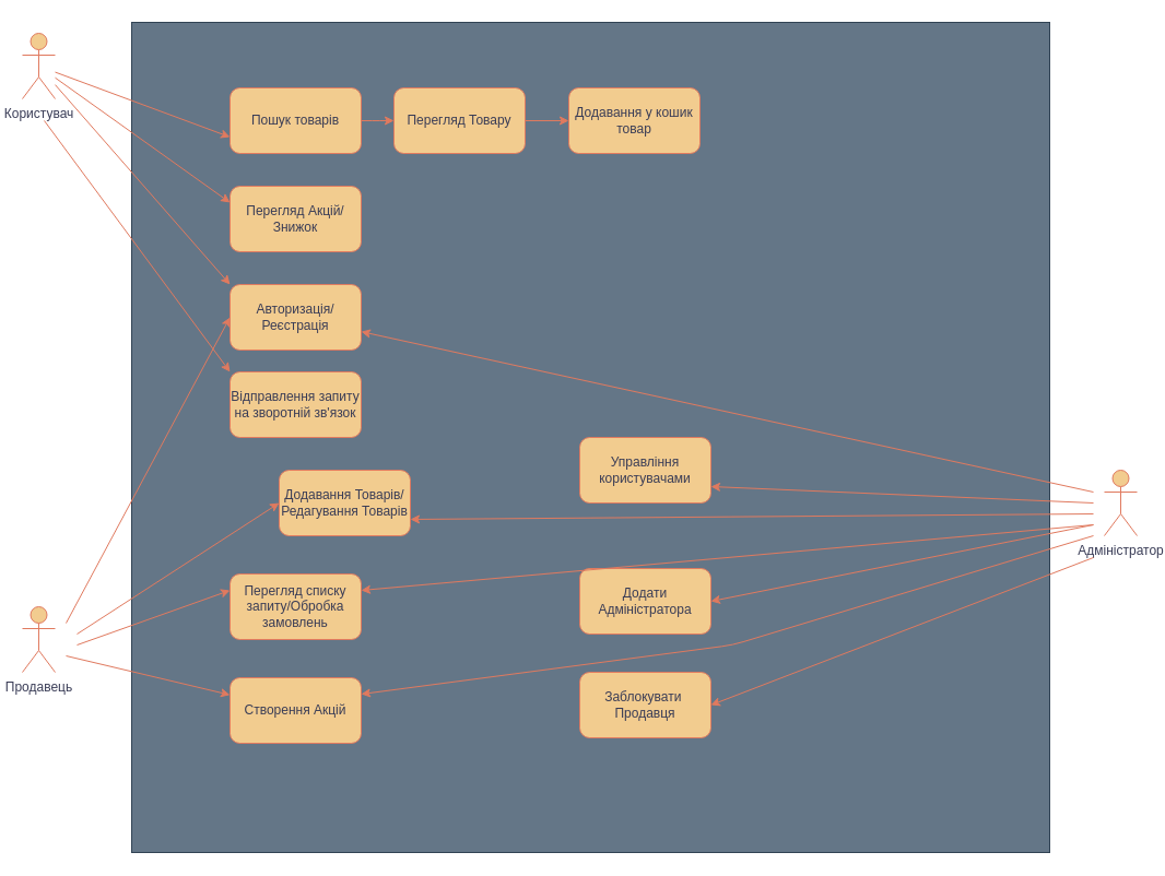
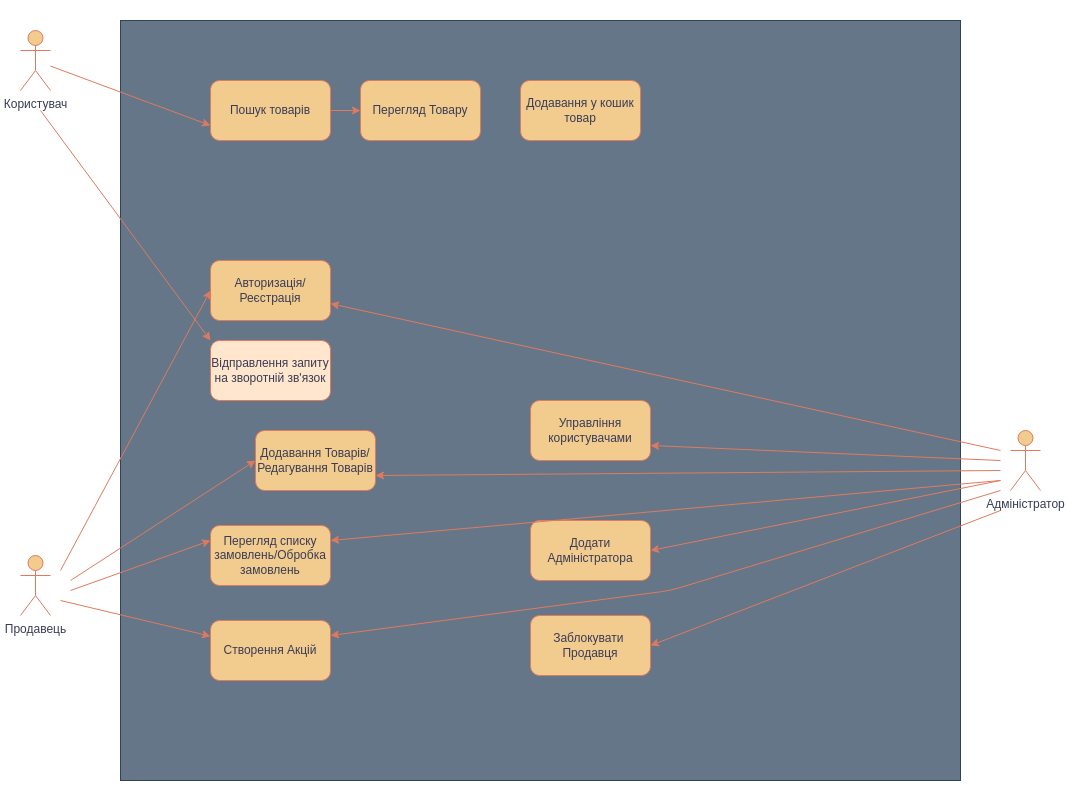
  <mxCell id="0" />
  <mxCell id="1" parent="0" />
  <mxCell id="2" value="" style="rounded=0;whiteSpace=wrap;html=1;perimeterSpacing=1;labelBackgroundColor=none;fillColor=#647687;strokeColor=#314354;fontColor=#ffffff;" vertex="1" parent="1"><mxGeometry x="120" y="20" width="840" height="760" as="geometry" /></mxCell>
  <mxCell id="3" value="" style="edgeStyle=orthogonalEdgeStyle;rounded=1;orthogonalLoop=1;jettySize=auto;html=1;strokeColor=#E07A5F;fontColor=default;fillColor=#F2CC8F;labelBackgroundColor=none;" edge="1" parent="1" source="4" target="17"><mxGeometry relative="1" as="geometry" /></mxCell>
  <mxCell id="4" value="Пошук товарів" style="rounded=1;whiteSpace=wrap;html=1;labelBackgroundColor=none;fillColor=#F2CC8F;strokeColor=#E07A5F;fontColor=#393C56;" vertex="1" parent="1"><mxGeometry x="210" y="80" width="120" height="60" as="geometry" /></mxCell>
  <mxCell id="5" value="Користувач&lt;br&gt;" style="shape=umlActor;verticalLabelPosition=bottom;verticalAlign=top;html=1;outlineConnect=0;labelBackgroundColor=none;fillColor=#F2CC8F;strokeColor=#E07A5F;fontColor=#393C56;rounded=1;" vertex="1" parent="1"><mxGeometry x="20" y="30" width="30" height="60" as="geometry" /></mxCell>
  <mxCell id="6" value="Авторизація/Реєстрація" style="rounded=1;whiteSpace=wrap;html=1;labelBackgroundColor=none;fillColor=#F2CC8F;strokeColor=#E07A5F;fontColor=#393C56;" vertex="1" parent="1"><mxGeometry x="210" y="260" width="120" height="60" as="geometry" /></mxCell>
  <mxCell id="7" value="Додавання у кошик товар" style="rounded=1;whiteSpace=wrap;html=1;labelBackgroundColor=none;fillColor=#F2CC8F;strokeColor=#E07A5F;fontColor=#393C56;" vertex="1" parent="1"><mxGeometry x="520" y="80" width="120" height="60" as="geometry" /></mxCell>
- <mxCell id="8" value="Перегляд Акцій/&lt;br&gt;Знижок" style="rounded=1;whiteSpace=wrap;html=1;labelBackgroundColor=none;fillColor=#F2CC8F;strokeColor=#E07A5F;fontColor=#393C56;" vertex="1" parent="1"><mxGeometry x="210" y="170" width="120" height="60" as="geometry" /></mxCell>
  <mxCell id="9" value="" style="endArrow=classic;html=1;rounded=1;entryX=0;entryY=0.75;entryDx=0;entryDy=0;labelBackgroundColor=none;strokeColor=#E07A5F;fontColor=default;" edge="1" parent="1" source="5" target="4"><mxGeometry width="50" height="50" relative="1" as="geometry"><mxPoint x="190" y="130" as="sourcePoint" /><mxPoint x="240" y="80" as="targetPoint" /></mxGeometry></mxCell>
- <mxCell id="10" value="" style="endArrow=classic;html=1;rounded=1;entryX=0;entryY=0.25;entryDx=0;entryDy=0;labelBackgroundColor=none;strokeColor=#E07A5F;fontColor=default;" edge="1" parent="1" source="5" target="8"><mxGeometry width="50" height="50" relative="1" as="geometry"><mxPoint x="30" y="60" as="sourcePoint" /><mxPoint x="130" y="35" as="targetPoint" /></mxGeometry></mxCell>
- <mxCell id="11" value="" style="endArrow=classic;html=1;rounded=1;entryX=0;entryY=0;entryDx=0;entryDy=0;labelBackgroundColor=none;strokeColor=#E07A5F;fontColor=default;" edge="1" parent="1" source="5" target="6"><mxGeometry width="50" height="50" relative="1" as="geometry"><mxPoint x="60" y="90" as="sourcePoint" /><mxPoint x="130" y="105" as="targetPoint" /></mxGeometry></mxCell>
  <mxCell id="12" value="Продавець" style="shape=umlActor;verticalLabelPosition=bottom;verticalAlign=top;html=1;outlineConnect=0;labelBackgroundColor=none;fillColor=#F2CC8F;strokeColor=#E07A5F;fontColor=#393C56;rounded=1;" vertex="1" parent="1"><mxGeometry x="20" y="555" width="30" height="60" as="geometry" /></mxCell>
  <mxCell id="13" value="Додавання Товарів/&lt;br&gt;Редагування Товарів" style="rounded=1;whiteSpace=wrap;html=1;labelBackgroundColor=none;fillColor=#F2CC8F;strokeColor=#E07A5F;fontColor=#393C56;" vertex="1" parent="1"><mxGeometry x="255" y="430" width="120" height="60" as="geometry" /></mxCell>
  <mxCell id="14" value="Створення Акцій" style="rounded=1;whiteSpace=wrap;html=1;labelBackgroundColor=none;fillColor=#F2CC8F;strokeColor=#E07A5F;fontColor=#393C56;" vertex="1" parent="1"><mxGeometry x="210" y="620" width="120" height="60" as="geometry" /></mxCell>
  <mxCell id="15" value="Адміністратор&lt;br&gt;" style="shape=umlActor;verticalLabelPosition=bottom;verticalAlign=top;html=1;outlineConnect=0;labelBackgroundColor=none;fillColor=#F2CC8F;strokeColor=#E07A5F;fontColor=#393C56;rounded=1;" vertex="1" parent="1"><mxGeometry x="1010" y="430" width="30" height="60" as="geometry" /></mxCell>
- <mxCell id="16" value="" style="edgeStyle=orthogonalEdgeStyle;rounded=1;orthogonalLoop=1;jettySize=auto;html=1;strokeColor=#E07A5F;fontColor=default;fillColor=#F2CC8F;labelBackgroundColor=none;" edge="1" parent="1" source="17" target="7"><mxGeometry relative="1" as="geometry" /></mxCell>
  <mxCell id="17" value="Перегляд Товару&lt;br&gt;" style="rounded=1;whiteSpace=wrap;html=1;labelBackgroundColor=none;fillColor=#F2CC8F;strokeColor=#E07A5F;fontColor=#393C56;" vertex="1" parent="1"><mxGeometry x="360" y="80" width="120" height="60" as="geometry" /></mxCell>
- <mxCell id="18" value="Перегляд списку запиту/Обробка замовлень" style="rounded=1;whiteSpace=wrap;html=1;labelBackgroundColor=none;fillColor=#F2CC8F;strokeColor=#E07A5F;fontColor=#393C56;" vertex="1" parent="1"><mxGeometry x="210" y="525" width="120" height="60" as="geometry" /></mxCell>
- <mxCell id="19" value="Відправлення запиту на зворотній зв'язок" style="rounded=1;whiteSpace=wrap;html=1;labelBackgroundColor=none;fillColor=#F2CC8F;strokeColor=#E07A5F;fontColor=#393C56;" vertex="1" parent="1"><mxGeometry x="210" y="340" width="120" height="60" as="geometry" /></mxCell>
+ <mxCell id="18" value="Перегляд списку замовлень/Обробка замовлень" style="rounded=1;whiteSpace=wrap;html=1;labelBackgroundColor=none;fillColor=#F2CC8F;strokeColor=#E07A5F;fontColor=#393C56;" vertex="1" parent="1"><mxGeometry x="210" y="525" width="120" height="60" as="geometry" /></mxCell>
+ <mxCell id="19" value="Відправлення запиту на зворотній зв'язок" style="rounded=1;whiteSpace=wrap;html=1;labelBackgroundColor=none;fillColor=#ffe6cc;strokeColor=#E07A5F;fontColor=#393C56;" vertex="1" parent="1"><mxGeometry x="210" y="340" width="120" height="60" as="geometry" /></mxCell>
  <mxCell id="20" value="" style="endArrow=classic;html=1;rounded=1;strokeColor=#E07A5F;fontColor=default;fillColor=#F2CC8F;entryX=0;entryY=0;entryDx=0;entryDy=0;labelBackgroundColor=none;" edge="1" parent="1" target="19"><mxGeometry width="50" height="50" relative="1" as="geometry"><mxPoint x="40" y="110" as="sourcePoint" /><mxPoint x="50" y="120" as="targetPoint" /></mxGeometry></mxCell>
  <mxCell id="21" value="" style="endArrow=classic;html=1;rounded=1;strokeColor=#E07A5F;fontColor=default;fillColor=#F2CC8F;entryX=0;entryY=0.5;entryDx=0;entryDy=0;labelBackgroundColor=none;" edge="1" parent="1" target="6"><mxGeometry width="50" height="50" relative="1" as="geometry"><mxPoint x="60" y="570" as="sourcePoint" /><mxPoint x="250" y="-120" as="targetPoint" /></mxGeometry></mxCell>
  <mxCell id="22" value="" style="endArrow=classic;html=1;rounded=1;strokeColor=#E07A5F;fontColor=default;fillColor=#F2CC8F;entryX=0;entryY=0.5;entryDx=0;entryDy=0;labelBackgroundColor=none;" edge="1" parent="1" target="13"><mxGeometry width="50" height="50" relative="1" as="geometry"><mxPoint x="70" y="580" as="sourcePoint" /><mxPoint x="280" y="-10" as="targetPoint" /></mxGeometry></mxCell>
  <mxCell id="23" value="" style="endArrow=classic;html=1;rounded=1;strokeColor=#E07A5F;fontColor=default;fillColor=#F2CC8F;entryX=0;entryY=0.25;entryDx=0;entryDy=0;labelBackgroundColor=none;" edge="1" parent="1" target="18"><mxGeometry width="50" height="50" relative="1" as="geometry"><mxPoint x="70" y="590" as="sourcePoint" /><mxPoint x="320" y="-10" as="targetPoint" /></mxGeometry></mxCell>
  <mxCell id="24" value="" style="endArrow=classic;html=1;rounded=1;strokeColor=#E07A5F;fontColor=default;fillColor=#F2CC8F;labelBackgroundColor=none;" edge="1" parent="1" target="14"><mxGeometry width="50" height="50" relative="1" as="geometry"><mxPoint x="60" y="600" as="sourcePoint" /><mxPoint x="320" y="65" as="targetPoint" /></mxGeometry></mxCell>
  <mxCell id="25" value="Управління користувачами&lt;br&gt;" style="rounded=1;whiteSpace=wrap;html=1;labelBackgroundColor=none;fillColor=#F2CC8F;strokeColor=#E07A5F;fontColor=#393C56;" vertex="1" parent="1"><mxGeometry x="530" y="400" width="120" height="60" as="geometry" /></mxCell>
  <mxCell id="26" value="" style="endArrow=classic;html=1;rounded=1;strokeColor=#E07A5F;fontColor=default;fillColor=#F2CC8F;entryX=1;entryY=0.5;entryDx=0;entryDy=0;labelBackgroundColor=none;" edge="1" parent="1" target="29"><mxGeometry width="50" height="50" relative="1" as="geometry"><mxPoint x="1000" y="480" as="sourcePoint" /><mxPoint x="340" y="580" as="targetPoint" /></mxGeometry></mxCell>
  <mxCell id="27" value="" style="endArrow=classic;html=1;rounded=1;strokeColor=#E07A5F;fontColor=default;fillColor=#F2CC8F;entryX=1;entryY=0.5;entryDx=0;entryDy=0;labelBackgroundColor=none;" edge="1" parent="1" target="30"><mxGeometry width="50" height="50" relative="1" as="geometry"><mxPoint x="1000" y="510" as="sourcePoint" /><mxPoint x="340" y="670" as="targetPoint" /></mxGeometry></mxCell>
  <mxCell id="28" value="" style="endArrow=classic;html=1;rounded=1;strokeColor=#E07A5F;fontColor=default;fillColor=#F2CC8F;entryX=1;entryY=0.75;entryDx=0;entryDy=0;labelBackgroundColor=none;" edge="1" parent="1" target="25"><mxGeometry width="50" height="50" relative="1" as="geometry"><mxPoint x="1000" y="460" as="sourcePoint" /><mxPoint x="340" y="745" as="targetPoint" /><Array as="points" /></mxGeometry></mxCell>
  <mxCell id="29" value="Додати Адміністратора" style="rounded=1;whiteSpace=wrap;html=1;labelBackgroundColor=none;fillColor=#F2CC8F;strokeColor=#E07A5F;fontColor=#393C56;" vertex="1" parent="1"><mxGeometry x="530" y="520" width="120" height="60" as="geometry" /></mxCell>
  <mxCell id="30" value="Заблокувати&amp;nbsp;&lt;br&gt;Продавця" style="rounded=1;whiteSpace=wrap;html=1;labelBackgroundColor=none;fillColor=#F2CC8F;strokeColor=#E07A5F;fontColor=#393C56;" vertex="1" parent="1"><mxGeometry x="530" y="615" width="120" height="60" as="geometry" /></mxCell>
  <mxCell id="31" value="" style="endArrow=classic;html=1;rounded=0;strokeColor=#E07A5F;fontColor=#393C56;fillColor=#F2CC8F;" edge="1" parent="1" target="6"><mxGeometry width="50" height="50" relative="1" as="geometry"><mxPoint x="1000" y="450" as="sourcePoint" /><mxPoint x="580" y="300" as="targetPoint" /></mxGeometry></mxCell>
  <mxCell id="32" value="" style="endArrow=classic;html=1;rounded=0;strokeColor=#E07A5F;fontColor=#393C56;fillColor=#F2CC8F;entryX=1;entryY=0.75;entryDx=0;entryDy=0;" edge="1" parent="1" target="13"><mxGeometry width="50" height="50" relative="1" as="geometry"><mxPoint x="1000" y="470" as="sourcePoint" /><mxPoint x="460" y="470" as="targetPoint" /></mxGeometry></mxCell>
  <mxCell id="33" value="" style="endArrow=classic;html=1;rounded=1;strokeColor=#E07A5F;fontColor=default;fillColor=#F2CC8F;labelBackgroundColor=none;entryX=1;entryY=0.25;entryDx=0;entryDy=0;" edge="1" parent="1" target="14"><mxGeometry width="50" height="50" relative="1" as="geometry"><mxPoint x="1000" y="490" as="sourcePoint" /><mxPoint x="220" y="646" as="targetPoint" /><Array as="points"><mxPoint x="670" y="590" /></Array></mxGeometry></mxCell>
  <mxCell id="34" value="" style="endArrow=classic;html=1;rounded=0;strokeColor=#E07A5F;fontColor=#393C56;fillColor=#F2CC8F;entryX=1;entryY=0.25;entryDx=0;entryDy=0;" edge="1" parent="1" target="18"><mxGeometry width="50" height="50" relative="1" as="geometry"><mxPoint x="1000" y="480" as="sourcePoint" /><mxPoint x="340" y="485" as="targetPoint" /></mxGeometry></mxCell>
